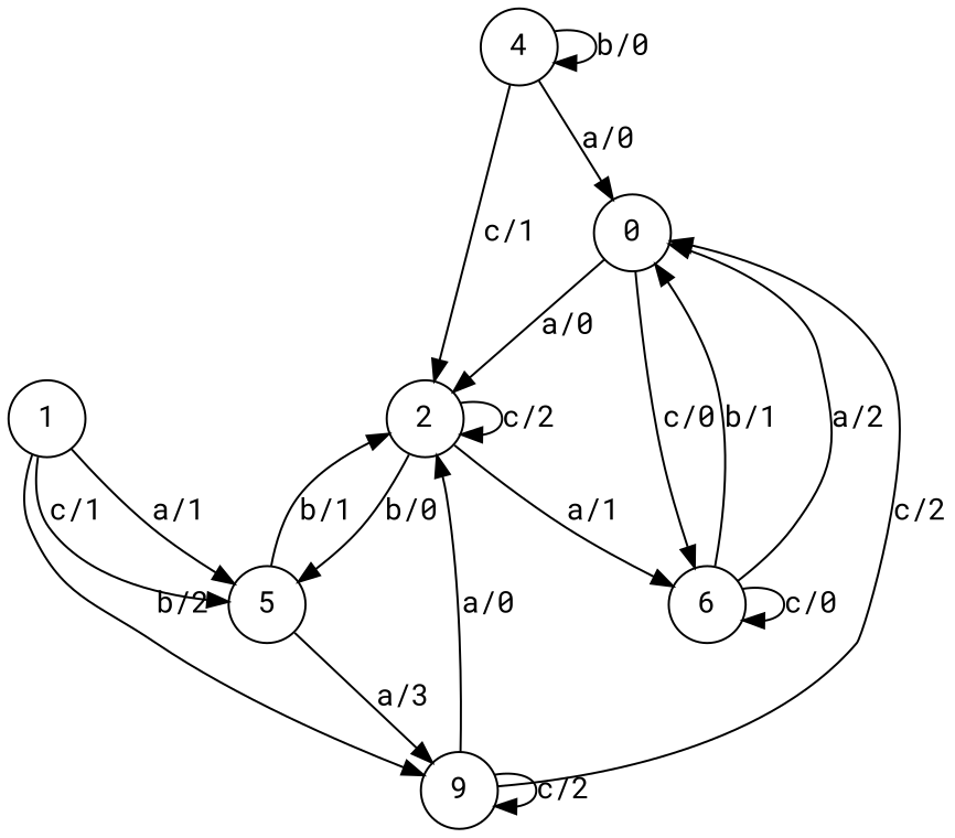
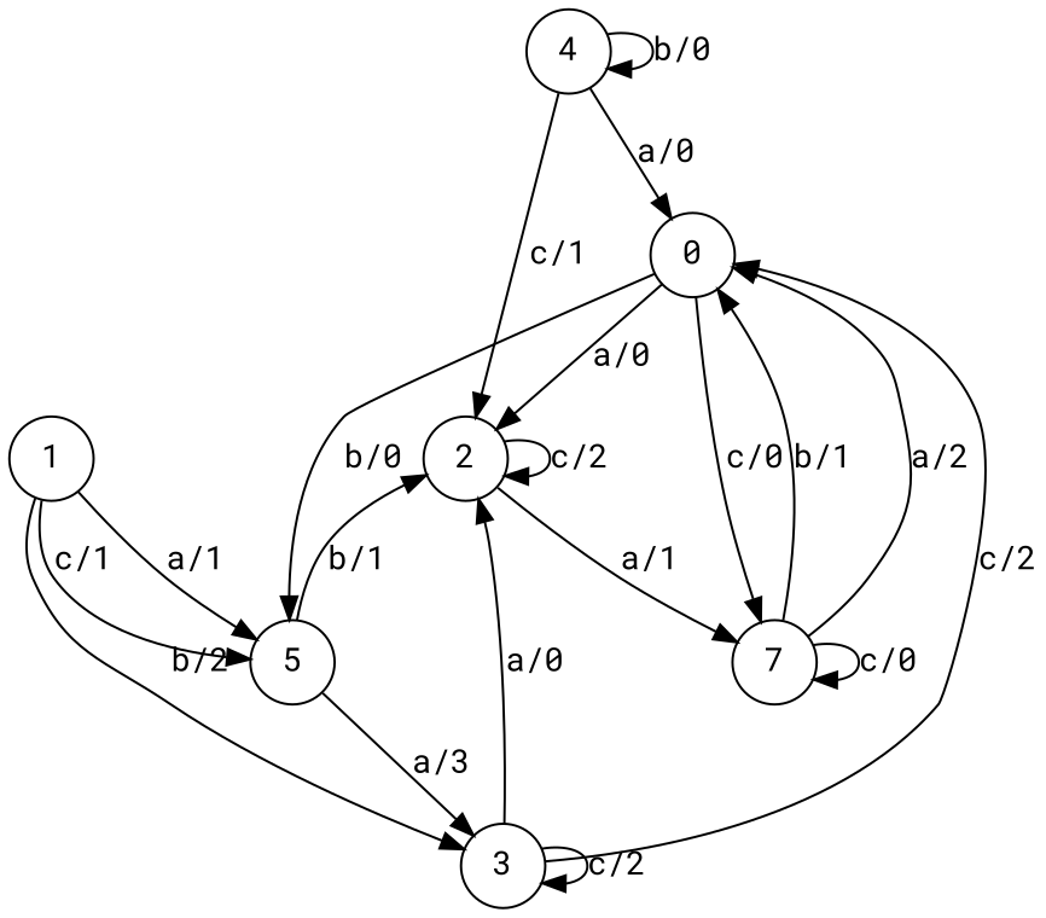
  digraph {
    fontname="Roboto Mono"
    node [fontname="Roboto Mono" shape=circle]
    edge [fontname="Roboto Mono"]
    n1 [label=0]
    n2 [label=2]
-   n3 [label=6]
+   n3 [label=7]
    n4 [label=1]
-   n5 [label=9]
+   n5 [label=3]
    n6 [label=5]
    n7 [label=4]
    n1 -> n2 [label="a/0"]
    n1 -> n3 [label="c/0"]
    n2 -> n2 [label="c/2"]
    n2 -> n3 [label="a/1"]
-   n2 -> n6 [label="b/0"]
+   n1 -> n6 [label="b/0"]
    n3 -> n1 [label="a/2"]
    n3 -> n1 [label="b/1"]
    n3 -> n3 [label="c/0"]
    n4 -> n5 [label="b/2"]
    n4 -> n6 [label="c/1"]
    n4 -> n6 [label="a/1"]
    n5 -> n1 [label="c/2"]
    n5 -> n2 [label="a/0"]
    n5 -> n5 [label="c/2"]
    n6 -> n2 [label="b/1"]
    n6 -> n5 [label="a/3"]
    n7 -> n1 [label="a/0"]
    n7 -> n2 [label="c/1"]
    n7 -> n7 [label="b/0"]
  }
